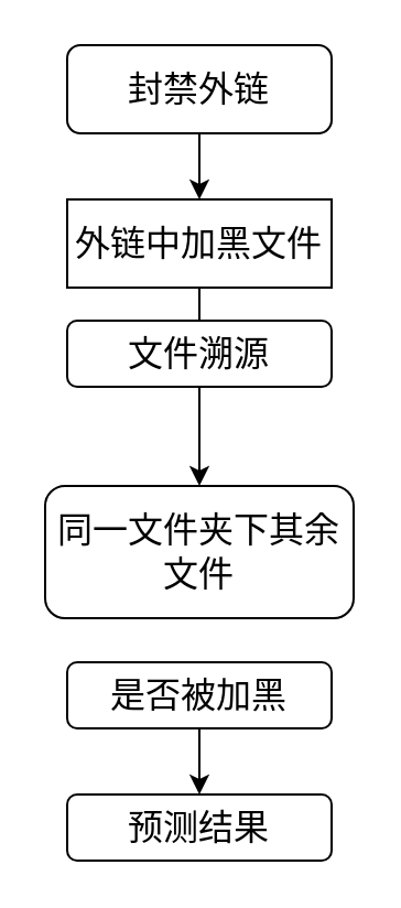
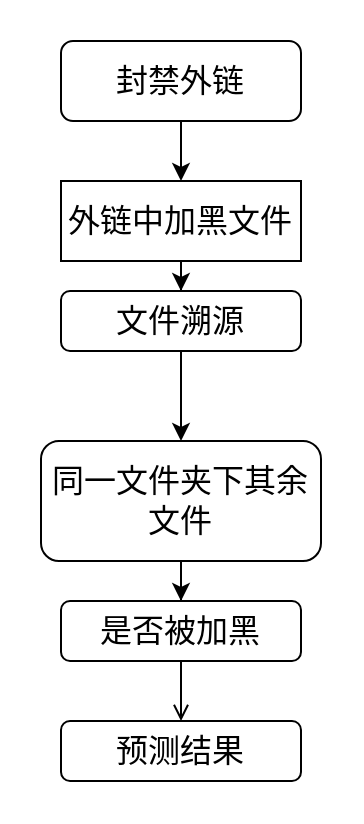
  <mxCell id="0" />
  <mxCell id="1" parent="0" />
  <mxCell id="2" value="" style="edgeStyle=orthogonalEdgeStyle;rounded=0;orthogonalLoop=1;jettySize=auto;html=1;entryX=0.5;entryY=0;entryDx=0;entryDy=0;" edge="1" parent="1" source="3" target="5"><mxGeometry relative="1" as="geometry" /></mxCell>
  <mxCell id="3" value="封禁外链" style="rounded=1;whiteSpace=wrap;html=1;fontSize=16;" vertex="1" parent="1"><mxGeometry x="30" y="20" width="120" height="40" as="geometry" /></mxCell>
- <mxCell id="4" value="" style="edgeStyle=orthogonalEdgeStyle;rounded=0;orthogonalLoop=1;jettySize=auto;html=1;endArrow=none;" edge="1" parent="1" source="5" target="9"><mxGeometry relative="1" as="geometry" /></mxCell>
+ <mxCell id="4" value="" style="edgeStyle=orthogonalEdgeStyle;rounded=0;orthogonalLoop=1;jettySize=auto;html=1;" edge="1" parent="1" source="5" target="9"><mxGeometry relative="1" as="geometry" /></mxCell>
  <mxCell id="5" value="外链中加黑文件" style="whiteSpace=wrap;html=1;fontSize=16;rounded=0;" vertex="1" parent="1"><mxGeometry x="30" y="90" width="120" height="40" as="geometry" /></mxCell>
+ <mxCell id="6" value="" style="edgeStyle=orthogonalEdgeStyle;rounded=0;orthogonalLoop=1;jettySize=auto;html=1;" edge="1" parent="1" source="7" target="11"><mxGeometry relative="1" as="geometry" /></mxCell>
  <mxCell id="7" value="同一文件夹下其余文件" style="rounded=1;whiteSpace=wrap;html=1;fontSize=16;" vertex="1" parent="1"><mxGeometry x="20" y="220" width="140" height="60" as="geometry" /></mxCell>
  <mxCell id="8" value="" style="edgeStyle=orthogonalEdgeStyle;rounded=0;orthogonalLoop=1;jettySize=auto;html=1;" edge="1" parent="1" source="9" target="7"><mxGeometry relative="1" as="geometry" /></mxCell>
  <mxCell id="9" value="文件溯源" style="rounded=1;whiteSpace=wrap;html=1;fontSize=16;" vertex="1" parent="1"><mxGeometry x="30" y="145" width="120" height="30" as="geometry" /></mxCell>
- <mxCell id="10" value="" style="edgeStyle=orthogonalEdgeStyle;rounded=0;orthogonalLoop=1;jettySize=auto;html=1;" edge="1" parent="1" source="11" target="12"><mxGeometry relative="1" as="geometry" /></mxCell>
+ <mxCell id="10" value="" style="edgeStyle=orthogonalEdgeStyle;rounded=0;orthogonalLoop=1;jettySize=auto;html=1;endArrow=open;" edge="1" parent="1" source="11" target="12"><mxGeometry relative="1" as="geometry" /></mxCell>
  <mxCell id="11" value="是否被加黑" style="rounded=1;whiteSpace=wrap;html=1;fontSize=16;" vertex="1" parent="1"><mxGeometry x="30" y="300" width="120" height="30" as="geometry" /></mxCell>
  <mxCell id="12" value="预测结果" style="rounded=1;whiteSpace=wrap;html=1;fontSize=16;" vertex="1" parent="1"><mxGeometry x="30" y="360" width="120" height="30" as="geometry" /></mxCell>
